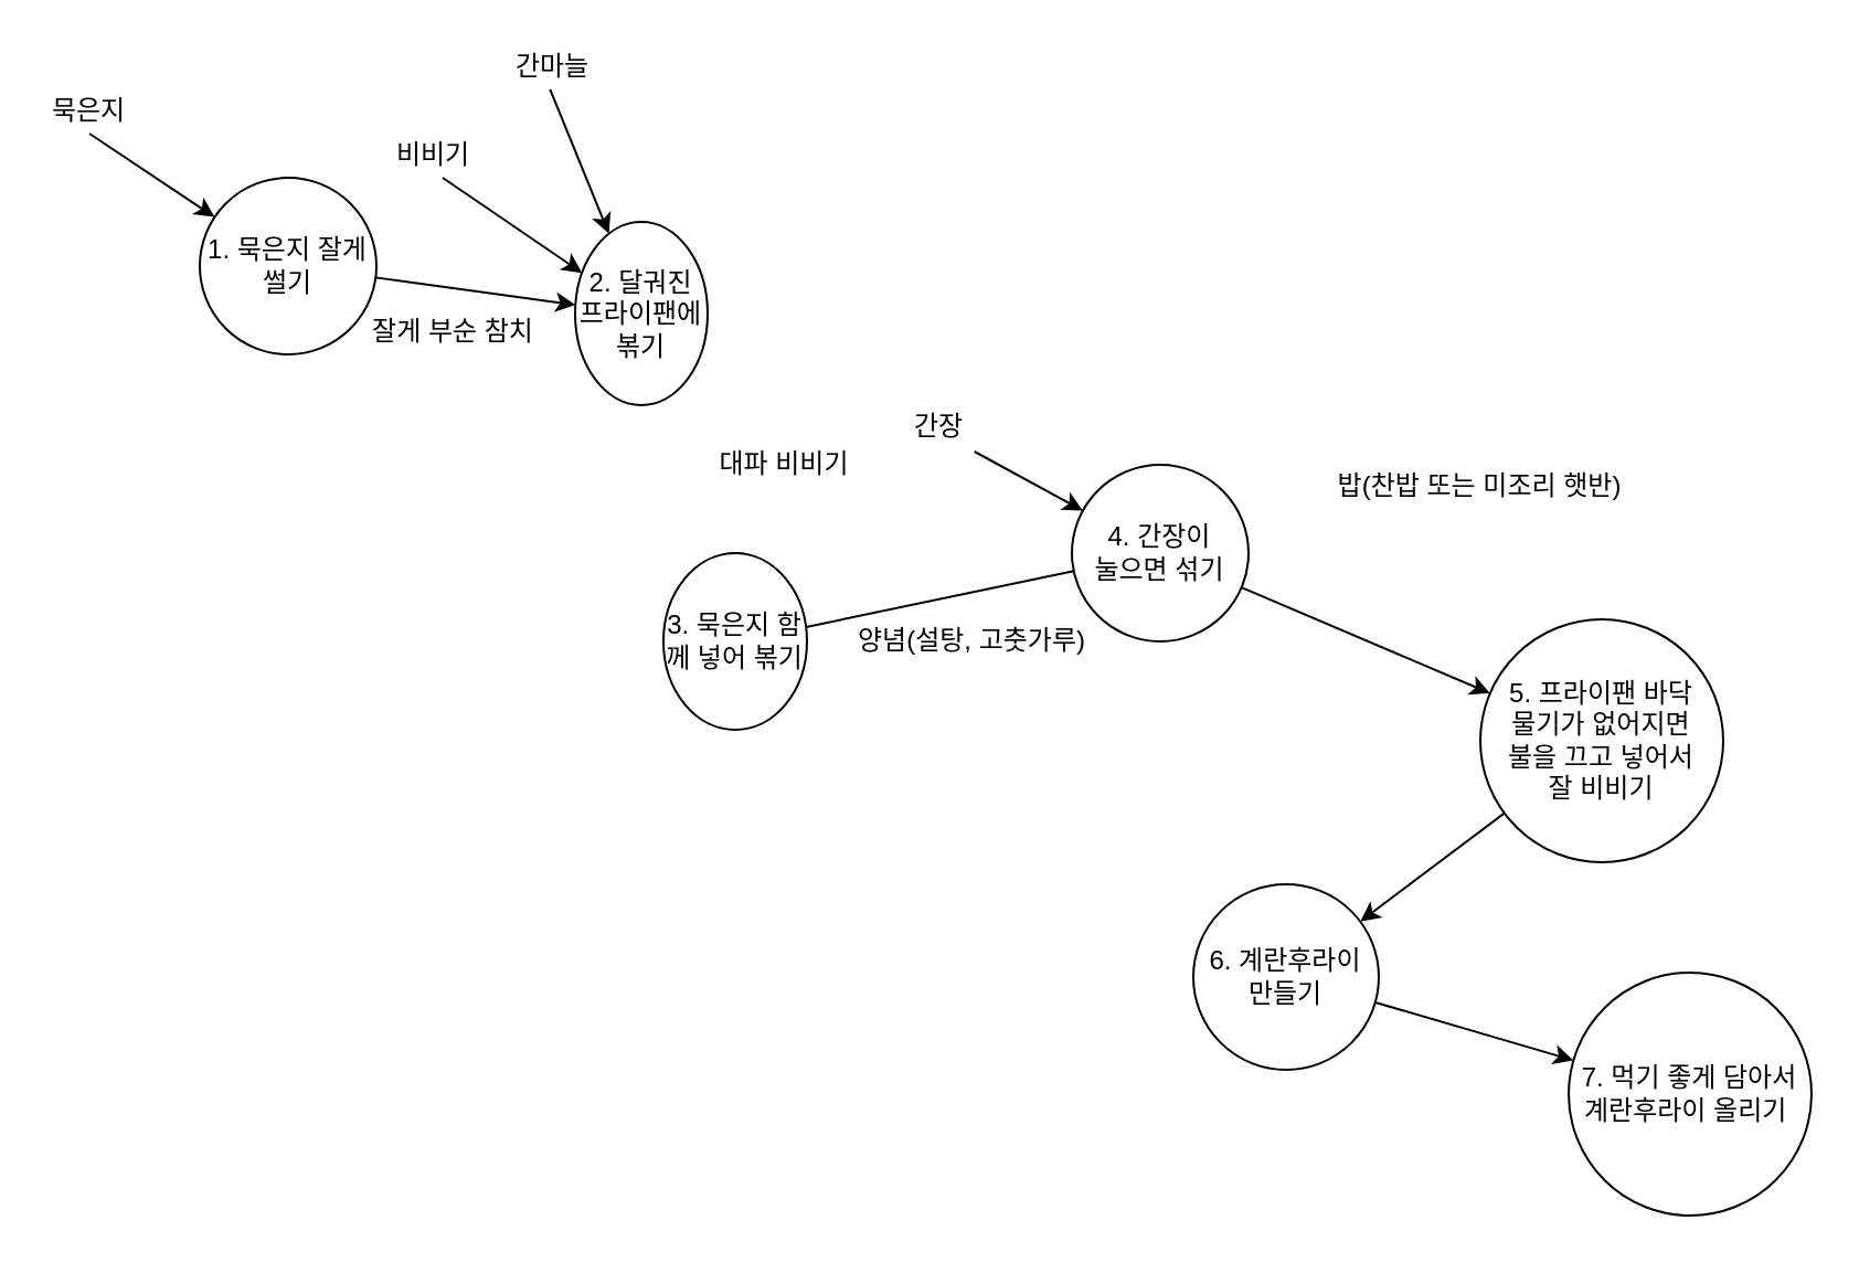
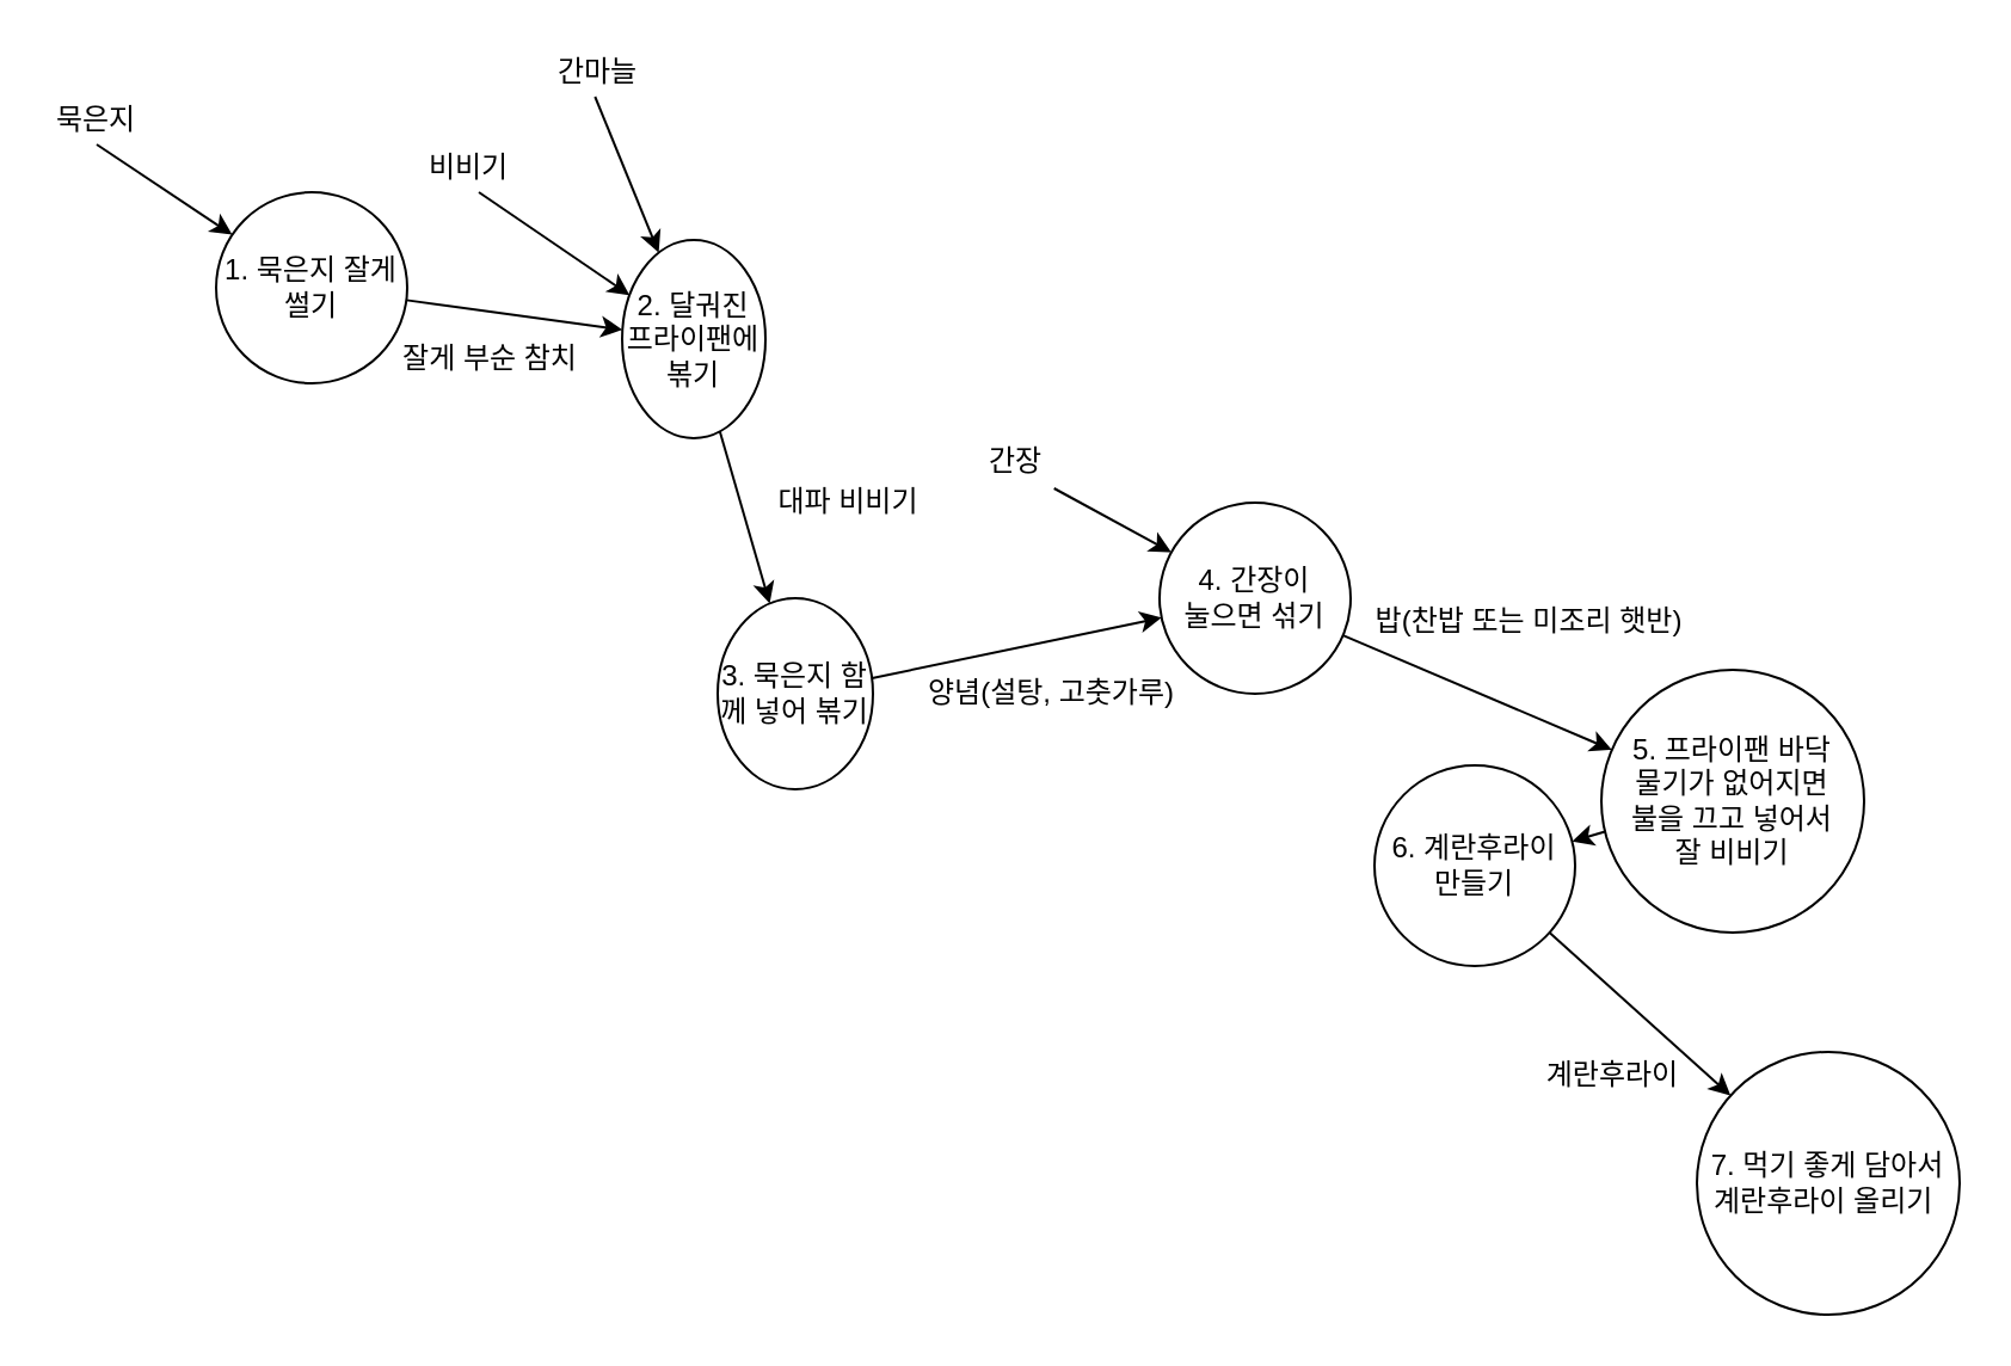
  <mxCell id="0" />
  <mxCell id="1" parent="0" />
  <mxCell id="2" value="4. 간장이&lt;br&gt;눌으면 섞기" style="ellipse;whiteSpace=wrap;html=1;aspect=fixed;" vertex="1" parent="1"><mxGeometry x="485" y="210" width="80" height="80" as="geometry" /></mxCell>
  <mxCell id="3" value="2. 달궈진 프라이팬에 볶기" style="ellipse;whiteSpace=wrap;html=1;aspect=fixed;" vertex="1" parent="1"><mxGeometry x="260" y="100" width="60" height="83" as="geometry" /></mxCell>
  <mxCell id="4" value="1. 묵은지 잘게 썰기" style="ellipse;whiteSpace=wrap;html=1;aspect=fixed;" vertex="1" parent="1"><mxGeometry x="90" y="80" width="80" height="80" as="geometry" /></mxCell>
  <mxCell id="5" value="3. 묵은지 함께 넣어 볶기" style="ellipse;whiteSpace=wrap;html=1;aspect=fixed;" vertex="1" parent="1"><mxGeometry x="300" y="250" width="65" height="80" as="geometry" /></mxCell>
- <mxCell id="6" value="6. 계란후라이 만들기" style="ellipse;whiteSpace=wrap;html=1;aspect=fixed;" vertex="1" parent="1"><mxGeometry x="540" y="400" width="84" height="84" as="geometry" /></mxCell>
+ <mxCell id="6" value="6. 계란후라이 만들기" style="ellipse;whiteSpace=wrap;html=1;aspect=fixed;" vertex="1" parent="1"><mxGeometry x="575" y="320" width="84" height="84" as="geometry" /></mxCell>
  <mxCell id="7" value="" style="endArrow=classic;html=1;" edge="1" parent="1" source="4" target="3"><mxGeometry width="50" height="50" relative="1" as="geometry"><mxPoint x="180" y="140" as="sourcePoint" /><mxPoint x="230" y="180" as="targetPoint" /></mxGeometry></mxCell>
  <mxCell id="8" value="" style="endArrow=classic;html=1;" edge="1" parent="1" target="4"><mxGeometry width="50" height="50" relative="1" as="geometry"><mxPoint x="40" y="60" as="sourcePoint" /><mxPoint x="90" y="100" as="targetPoint" /></mxGeometry></mxCell>
  <mxCell id="9" value="" style="endArrow=classic;html=1;" edge="1" parent="1" target="3"><mxGeometry width="50" height="50" relative="1" as="geometry"><mxPoint x="200.004" y="80.003" as="sourcePoint" /><mxPoint x="281.345" y="95.418" as="targetPoint" /></mxGeometry></mxCell>
  <mxCell id="10" value="" style="endArrow=classic;html=1;" edge="1" parent="1" target="3"><mxGeometry width="50" height="50" relative="1" as="geometry"><mxPoint x="248.654" y="40.003" as="sourcePoint" /><mxPoint x="329.995" y="55.418" as="targetPoint" /></mxGeometry></mxCell>
- <mxCell id="11" value="" style="endArrow=none;html=1;" edge="1" parent="1" source="5" target="2"><mxGeometry width="50" height="50" relative="1" as="geometry"><mxPoint x="430" y="250" as="sourcePoint" /><mxPoint x="450" y="350" as="targetPoint" /></mxGeometry></mxCell>
+ <mxCell id="11" value="" style="endArrow=classic;html=1;" edge="1" parent="1" source="5" target="2"><mxGeometry width="50" height="50" relative="1" as="geometry"><mxPoint x="430" y="250" as="sourcePoint" /><mxPoint x="450" y="350" as="targetPoint" /></mxGeometry></mxCell>
+ <mxCell id="12" value="" style="endArrow=classic;html=1;" edge="1" parent="1" source="3" target="5"><mxGeometry width="50" height="50" relative="1" as="geometry"><mxPoint x="310" y="190" as="sourcePoint" /><mxPoint x="330" y="260" as="targetPoint" /></mxGeometry></mxCell>
  <mxCell id="13" value="" style="endArrow=classic;html=1;exitX=0.676;exitY=1.05;exitDx=0;exitDy=0;exitPerimeter=0;" edge="1" parent="1" source="15" target="2"><mxGeometry width="50" height="50" relative="1" as="geometry"><mxPoint x="470" y="230" as="sourcePoint" /><mxPoint x="500" y="270" as="targetPoint" /></mxGeometry></mxCell>
  <mxCell id="14" value="" style="endArrow=classic;html=1;" edge="1" parent="1" source="6" target="24"><mxGeometry width="50" height="50" relative="1" as="geometry"><mxPoint x="440" y="400" as="sourcePoint" /><mxPoint x="580" y="410" as="targetPoint" /></mxGeometry></mxCell>
  <mxCell id="15" value="간장" style="text;html=1;strokeColor=none;fillColor=none;align=center;verticalAlign=middle;whiteSpace=wrap;rounded=0;" vertex="1" parent="1"><mxGeometry x="380" y="183" width="90" height="20" as="geometry" /></mxCell>
  <mxCell id="16" value="묵은지" style="text;html=1;strokeColor=none;fillColor=none;align=center;verticalAlign=middle;whiteSpace=wrap;rounded=0;" vertex="1" parent="1"><mxGeometry x="20" y="40" width="40" height="20" as="geometry" /></mxCell>
  <mxCell id="17" value="잘게 부순 참치" style="text;html=1;strokeColor=none;fillColor=none;align=center;verticalAlign=middle;whiteSpace=wrap;rounded=0;" vertex="1" parent="1"><mxGeometry x="160" y="140" width="90" height="20" as="geometry" /></mxCell>
  <mxCell id="18" value="비비기" style="text;html=1;strokeColor=none;fillColor=none;align=center;verticalAlign=middle;whiteSpace=wrap;rounded=0;" vertex="1" parent="1"><mxGeometry x="176" y="60" width="40" height="20" as="geometry" /></mxCell>
  <mxCell id="19" value="간마늘" style="text;html=1;strokeColor=none;fillColor=none;align=center;verticalAlign=middle;whiteSpace=wrap;rounded=0;" vertex="1" parent="1"><mxGeometry x="230" y="20" width="40" height="20" as="geometry" /></mxCell>
  <mxCell id="20" value="대파 비비기" style="text;html=1;strokeColor=none;fillColor=none;align=center;verticalAlign=middle;whiteSpace=wrap;rounded=0;" vertex="1" parent="1"><mxGeometry x="320" y="200" width="70" height="20" as="geometry" /></mxCell>
  <mxCell id="21" value="양념(설탕, 고춧가루)" style="text;html=1;strokeColor=none;fillColor=none;align=center;verticalAlign=middle;whiteSpace=wrap;rounded=0;" vertex="1" parent="1"><mxGeometry x="380" y="280" width="120" height="20" as="geometry" /></mxCell>
+ <mxCell id="22" value="계란후라이" style="text;html=1;strokeColor=none;fillColor=none;align=center;verticalAlign=middle;whiteSpace=wrap;rounded=0;" vertex="1" parent="1"><mxGeometry x="640" y="440" width="70" height="20" as="geometry" /></mxCell>
  <mxCell id="23" value="" style="endArrow=classic;html=1;" edge="1" parent="1" source="2" target="25"><mxGeometry width="50" height="50" relative="1" as="geometry"><mxPoint x="590" y="330" as="sourcePoint" /><mxPoint x="670" y="230" as="targetPoint" /></mxGeometry></mxCell>
  <mxCell id="24" value="7. 먹기 좋게 담아서 계란후라이 올리기&amp;nbsp;" style="ellipse;whiteSpace=wrap;html=1;aspect=fixed;" vertex="1" parent="1"><mxGeometry x="710" y="440" width="110" height="110" as="geometry" /></mxCell>
  <mxCell id="25" value="&lt;span&gt;5. 프라이팬 바닥&lt;br&gt;물기가 없어지면&lt;br&gt;&lt;/span&gt;&lt;span&gt;불을 끄고 넣어서&lt;br&gt;잘 비비기&lt;/span&gt;" style="ellipse;whiteSpace=wrap;html=1;aspect=fixed;" vertex="1" parent="1"><mxGeometry x="670" y="280" width="110" height="110" as="geometry" /></mxCell>
- <mxCell id="26" value="밥(찬밥 또는 미조리 햇반)" style="text;html=1;strokeColor=none;fillColor=none;align=center;verticalAlign=middle;whiteSpace=wrap;rounded=0;" vertex="1" parent="1"><mxGeometry x="600" y="210" width="140" height="20" as="geometry" /></mxCell>
+ <mxCell id="26" value="밥(찬밥 또는 미조리 햇반)" style="text;html=1;strokeColor=none;fillColor=none;align=center;verticalAlign=middle;whiteSpace=wrap;rounded=0;" vertex="1" parent="1"><mxGeometry x="570" y="250" width="140" height="20" as="geometry" /></mxCell>
  <mxCell id="27" style="edgeStyle=orthogonalEdgeStyle;rounded=0;orthogonalLoop=1;jettySize=auto;html=1;exitX=0.5;exitY=1;exitDx=0;exitDy=0;" edge="1" parent="1" source="21" target="21"><mxGeometry relative="1" as="geometry" /></mxCell>
  <mxCell id="28" value="" style="endArrow=classic;html=1;" edge="1" parent="1" source="25" target="6"><mxGeometry width="50" height="50" relative="1" as="geometry"><mxPoint x="730" y="360" as="sourcePoint" /><mxPoint x="770" y="460" as="targetPoint" /></mxGeometry></mxCell>
